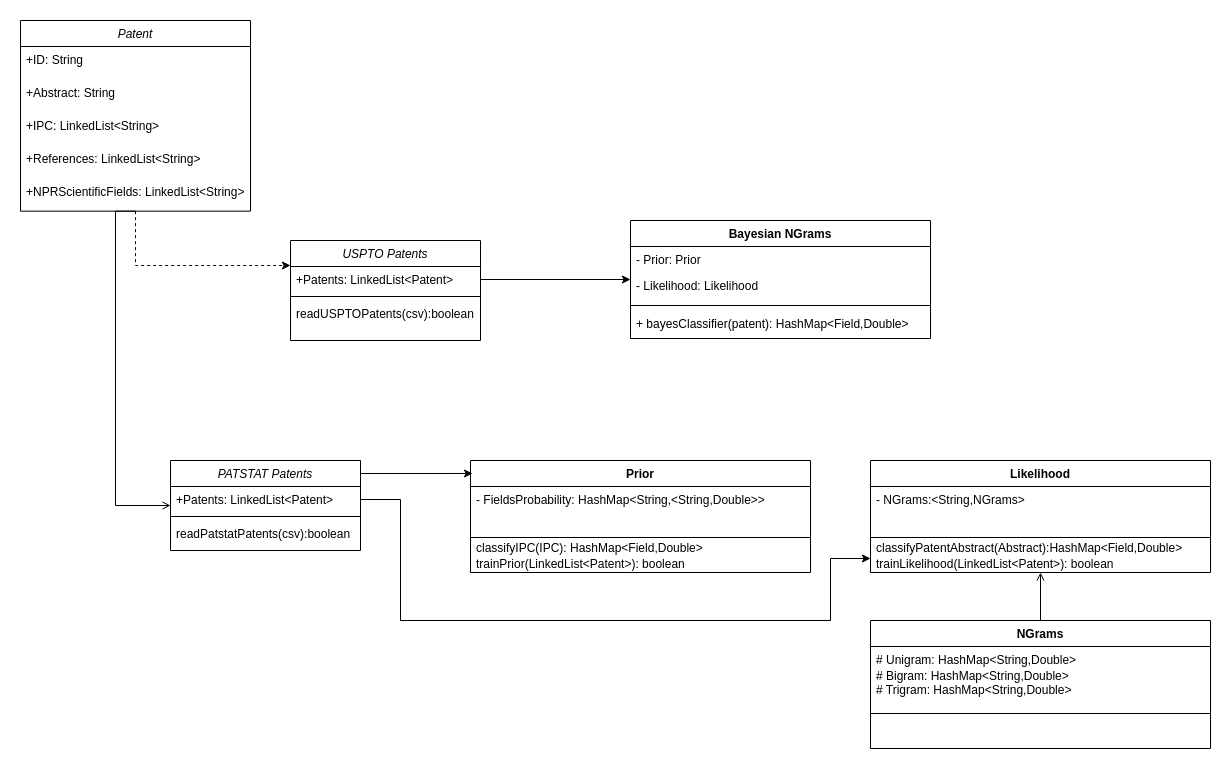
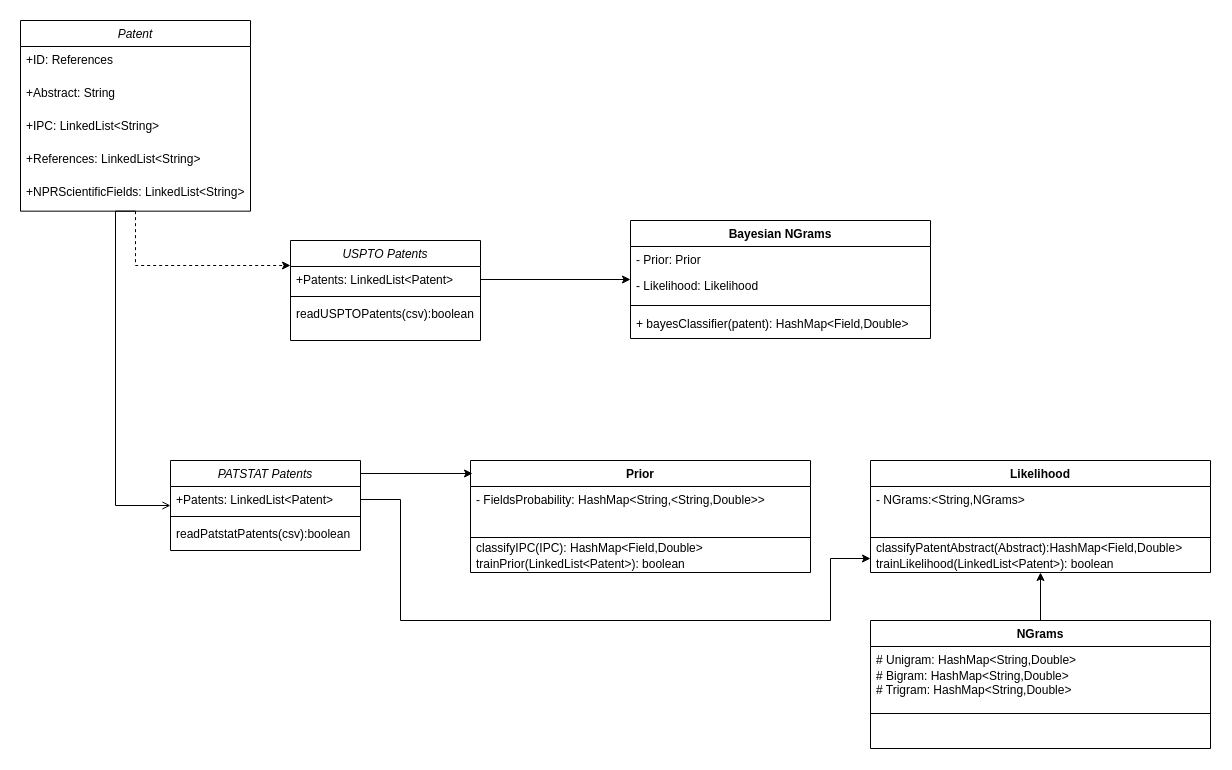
  <mxCell id="0" />
  <mxCell id="1" parent="0" />
  <mxCell id="2" value="" style="group" vertex="1" connectable="0" parent="1"><mxGeometry x="20" y="20" width="230" height="190.67" as="geometry" /></mxCell>
  <mxCell id="3" value="Patent" style="swimlane;fontStyle=2;align=center;verticalAlign=top;childLayout=stackLayout;horizontal=1;startSize=26;horizontalStack=0;resizeParent=1;resizeLast=0;collapsible=1;marginBottom=0;rounded=0;shadow=0;strokeWidth=1;" parent="2" vertex="1"><mxGeometry width="230" height="190.67" as="geometry"><mxRectangle x="230" y="140" width="160" height="26" as="alternateBounds" /></mxGeometry></mxCell>
- <mxCell id="4" value="+ID: String" style="text;align=left;verticalAlign=top;spacingLeft=4;spacingRight=4;overflow=hidden;rotatable=0;points=[[0,0.5],[1,0.5]];portConstraint=eastwest;" parent="3" vertex="1"><mxGeometry y="26" width="230" height="32.933" as="geometry" /></mxCell>
+ <mxCell id="4" value="+ID: References" style="text;align=left;verticalAlign=top;spacingLeft=4;spacingRight=4;overflow=hidden;rotatable=0;points=[[0,0.5],[1,0.5]];portConstraint=eastwest;" parent="3" vertex="1"><mxGeometry y="26" width="230" height="32.933" as="geometry" /></mxCell>
  <mxCell id="5" value="+Abstract: String" style="text;align=left;verticalAlign=top;spacingLeft=4;spacingRight=4;overflow=hidden;rotatable=0;points=[[0,0.5],[1,0.5]];portConstraint=eastwest;rounded=0;shadow=0;html=0;" parent="3" vertex="1"><mxGeometry y="58.933" width="230" height="32.933" as="geometry" /></mxCell>
  <mxCell id="6" value="+IPC: LinkedList&lt;String&gt;" style="text;align=left;verticalAlign=top;spacingLeft=4;spacingRight=4;overflow=hidden;rotatable=0;points=[[0,0.5],[1,0.5]];portConstraint=eastwest;rounded=0;shadow=0;html=0;" parent="3" vertex="1"><mxGeometry y="91.867" width="230" height="32.933" as="geometry" /></mxCell>
  <mxCell id="7" value="+References: LinkedList&lt;String&gt;&#10;" style="text;align=left;verticalAlign=top;spacingLeft=4;spacingRight=4;overflow=hidden;rotatable=0;points=[[0,0.5],[1,0.5]];portConstraint=eastwest;rounded=0;shadow=0;html=0;" vertex="1" parent="3"><mxGeometry y="124.8" width="230" height="32.933" as="geometry" /></mxCell>
  <mxCell id="8" value="+NPRScientificFields: LinkedList&lt;String&gt;&#10;" style="text;align=left;verticalAlign=top;spacingLeft=4;spacingRight=4;overflow=hidden;rotatable=0;points=[[0,0.5],[1,0.5]];portConstraint=eastwest;rounded=0;shadow=0;html=0;" vertex="1" parent="3"><mxGeometry y="157.733" width="230" height="32.933" as="geometry" /></mxCell>
  <mxCell id="9" value="USPTO Patents" style="swimlane;fontStyle=2;align=center;verticalAlign=top;childLayout=stackLayout;horizontal=1;startSize=26;horizontalStack=0;resizeParent=1;resizeLast=0;collapsible=1;marginBottom=0;rounded=0;shadow=0;strokeWidth=1;" vertex="1" parent="1"><mxGeometry x="290" y="240" width="190" height="100" as="geometry"><mxRectangle x="230" y="140" width="160" height="26" as="alternateBounds" /></mxGeometry></mxCell>
  <mxCell id="10" value="+Patents: LinkedList&lt;Patent&gt;" style="text;align=left;verticalAlign=top;spacingLeft=4;spacingRight=4;overflow=hidden;rotatable=0;points=[[0,0.5],[1,0.5]];portConstraint=eastwest;rounded=0;shadow=0;html=0;" vertex="1" parent="9"><mxGeometry y="26" width="190" height="26" as="geometry" /></mxCell>
  <mxCell id="11" value="" style="line;strokeWidth=1;fillColor=none;align=left;verticalAlign=middle;spacingTop=-1;spacingLeft=3;spacingRight=3;rotatable=0;labelPosition=right;points=[];portConstraint=eastwest;" vertex="1" parent="9"><mxGeometry y="52" width="190" height="8" as="geometry" /></mxCell>
  <mxCell id="12" value="readUSPTOPatents(csv):boolean" style="text;align=left;verticalAlign=top;spacingLeft=4;spacingRight=4;overflow=hidden;rotatable=0;points=[[0,0.5],[1,0.5]];portConstraint=eastwest;rounded=0;shadow=0;html=0;" vertex="1" parent="9"><mxGeometry y="60" width="190" height="26" as="geometry" /></mxCell>
  <mxCell id="13" value="Bayesian NGrams" style="swimlane;fontStyle=1;align=center;verticalAlign=top;childLayout=stackLayout;horizontal=1;startSize=26;horizontalStack=0;resizeParent=1;resizeParentMax=0;resizeLast=0;collapsible=1;marginBottom=0;" vertex="1" parent="1"><mxGeometry x="630" y="220" width="300" height="118" as="geometry" /></mxCell>
  <mxCell id="14" value="- Prior: Prior" style="text;strokeColor=none;fillColor=none;align=left;verticalAlign=top;spacingLeft=4;spacingRight=4;overflow=hidden;rotatable=0;points=[[0,0.5],[1,0.5]];portConstraint=eastwest;" vertex="1" parent="13"><mxGeometry y="26" width="300" height="26" as="geometry" /></mxCell>
  <mxCell id="15" value="- Likelihood: Likelihood" style="text;strokeColor=none;fillColor=none;align=left;verticalAlign=top;spacingLeft=4;spacingRight=4;overflow=hidden;rotatable=0;points=[[0,0.5],[1,0.5]];portConstraint=eastwest;" vertex="1" parent="13"><mxGeometry y="52" width="300" height="28" as="geometry" /></mxCell>
  <mxCell id="16" value="" style="line;strokeWidth=1;fillColor=none;align=left;verticalAlign=middle;spacingTop=-1;spacingLeft=3;spacingRight=3;rotatable=0;labelPosition=right;points=[];portConstraint=eastwest;" vertex="1" parent="13"><mxGeometry y="80" width="300" height="10" as="geometry" /></mxCell>
  <mxCell id="17" value="+ bayesClassifier(patent): HashMap&lt;Field,Double&gt;" style="text;strokeColor=none;fillColor=none;align=left;verticalAlign=top;spacingLeft=4;spacingRight=4;overflow=hidden;rotatable=0;points=[[0,0.5],[1,0.5]];portConstraint=eastwest;" vertex="1" parent="13"><mxGeometry y="90" width="300" height="28" as="geometry" /></mxCell>
  <mxCell id="18" value="Prior" style="swimlane;fontStyle=1;align=center;verticalAlign=top;childLayout=stackLayout;horizontal=1;startSize=26;horizontalStack=0;resizeParent=1;resizeParentMax=0;resizeLast=0;collapsible=1;marginBottom=0;" vertex="1" parent="1"><mxGeometry x="470" y="460" width="340" height="112" as="geometry" /></mxCell>
  <mxCell id="19" value="- FieldsProbability: HashMap&lt;String,&lt;String,Double&gt;&gt;" style="text;strokeColor=none;fillColor=none;align=left;verticalAlign=top;spacingLeft=4;spacingRight=4;overflow=hidden;rotatable=0;points=[[0,0.5],[1,0.5]];portConstraint=eastwest;" vertex="1" parent="18"><mxGeometry y="26" width="340" height="16" as="geometry" /></mxCell>
  <mxCell id="20" value="" style="line;strokeWidth=1;fillColor=none;align=left;verticalAlign=middle;spacingTop=-1;spacingLeft=3;spacingRight=3;rotatable=0;labelPosition=right;points=[];portConstraint=eastwest;" vertex="1" parent="18"><mxGeometry y="42" width="340" height="70" as="geometry" /></mxCell>
  <mxCell id="21" value="PATSTAT Patents" style="swimlane;fontStyle=2;align=center;verticalAlign=top;childLayout=stackLayout;horizontal=1;startSize=26;horizontalStack=0;resizeParent=1;resizeLast=0;collapsible=1;marginBottom=0;rounded=0;shadow=0;strokeWidth=1;" vertex="1" parent="1"><mxGeometry x="170" y="460" width="190" height="90" as="geometry"><mxRectangle x="230" y="140" width="160" height="26" as="alternateBounds" /></mxGeometry></mxCell>
  <mxCell id="22" value="+Patents: LinkedList&lt;Patent&gt;" style="text;align=left;verticalAlign=top;spacingLeft=4;spacingRight=4;overflow=hidden;rotatable=0;points=[[0,0.5],[1,0.5]];portConstraint=eastwest;rounded=0;shadow=0;html=0;" vertex="1" parent="21"><mxGeometry y="26" width="190" height="26" as="geometry" /></mxCell>
  <mxCell id="23" value="" style="line;strokeWidth=1;fillColor=none;align=left;verticalAlign=middle;spacingTop=-1;spacingLeft=3;spacingRight=3;rotatable=0;labelPosition=right;points=[];portConstraint=eastwest;" vertex="1" parent="21"><mxGeometry y="52" width="190" height="8" as="geometry" /></mxCell>
  <mxCell id="24" value="readPatstatPatents(csv):boolean" style="text;align=left;verticalAlign=top;spacingLeft=4;spacingRight=4;overflow=hidden;rotatable=0;points=[[0,0.5],[1,0.5]];portConstraint=eastwest;rounded=0;shadow=0;html=0;" vertex="1" parent="21"><mxGeometry y="60" width="190" height="26" as="geometry" /></mxCell>
  <mxCell id="25" style="edgeStyle=orthogonalEdgeStyle;rounded=0;sketch=0;orthogonalLoop=1;jettySize=auto;html=1;exitX=0.5;exitY=1;exitDx=0;exitDy=0;entryX=0;entryY=0.5;entryDx=0;entryDy=0;shadow=0;startArrow=none;startFill=0;strokeColor=#000000;fillColor=none;endArrow=open;" edge="1" parent="1" source="3" target="21"><mxGeometry relative="1" as="geometry"><Array as="points"><mxPoint x="115" y="211" /><mxPoint x="115" y="505" /></Array></mxGeometry></mxCell>
  <mxCell id="26" style="edgeStyle=orthogonalEdgeStyle;rounded=0;sketch=0;orthogonalLoop=1;jettySize=auto;html=1;exitX=1;exitY=0.5;exitDx=0;exitDy=0;entryX=0;entryY=0.5;entryDx=0;entryDy=0;shadow=0;startArrow=none;startFill=0;strokeColor=#000000;fillColor=none;" edge="1" parent="1" source="10" target="13"><mxGeometry relative="1" as="geometry" /></mxCell>
  <mxCell id="27" style="edgeStyle=orthogonalEdgeStyle;rounded=0;sketch=0;orthogonalLoop=1;jettySize=auto;html=1;exitX=0.5;exitY=1;exitDx=0;exitDy=0;entryX=0;entryY=0.25;entryDx=0;entryDy=0;shadow=0;startArrow=none;startFill=0;strokeColor=#000000;fillColor=none;dashed=1;" edge="1" parent="1" source="3" target="9"><mxGeometry relative="1" as="geometry" /></mxCell>
  <mxCell id="28" value="classifyIPC(IPC): HashMap&lt;Field,Double&gt;" style="text;strokeColor=none;fillColor=none;align=left;verticalAlign=top;spacingLeft=4;spacingRight=4;overflow=hidden;rotatable=0;points=[[0,0.5],[1,0.5]];portConstraint=eastwest;" vertex="1" parent="1"><mxGeometry x="470" y="534" width="340" height="16" as="geometry" /></mxCell>
- <mxCell id="29" style="edgeStyle=orthogonalEdgeStyle;rounded=0;sketch=0;orthogonalLoop=1;jettySize=auto;html=1;exitX=0.5;exitY=0;exitDx=0;exitDy=0;entryX=0.5;entryY=1;entryDx=0;entryDy=0;shadow=0;startArrow=none;startFill=0;strokeColor=#000000;fillColor=none;endArrow=open;" edge="1" parent="1" source="30" target="34"><mxGeometry relative="1" as="geometry" /></mxCell>
+ <mxCell id="29" style="edgeStyle=orthogonalEdgeStyle;rounded=0;sketch=0;orthogonalLoop=1;jettySize=auto;html=1;exitX=0.5;exitY=0;exitDx=0;exitDy=0;entryX=0.5;entryY=1;entryDx=0;entryDy=0;shadow=0;startArrow=none;startFill=0;strokeColor=#000000;fillColor=none;" edge="1" parent="1" source="30" target="34"><mxGeometry relative="1" as="geometry" /></mxCell>
  <mxCell id="30" value="NGrams" style="swimlane;fontStyle=1;align=center;verticalAlign=top;childLayout=stackLayout;horizontal=1;startSize=26;horizontalStack=0;resizeParent=1;resizeParentMax=0;resizeLast=0;collapsible=1;marginBottom=0;" vertex="1" parent="1"><mxGeometry x="870" y="620" width="340" height="128" as="geometry" /></mxCell>
  <mxCell id="31" value="# Unigram: HashMap&lt;String,Double&gt;" style="text;strokeColor=none;fillColor=none;align=left;verticalAlign=top;spacingLeft=4;spacingRight=4;overflow=hidden;rotatable=0;points=[[0,0.5],[1,0.5]];portConstraint=eastwest;" vertex="1" parent="30"><mxGeometry y="26" width="340" height="16" as="geometry" /></mxCell>
  <mxCell id="32" value="# Bigram: HashMap&lt;String,Double&gt;" style="text;strokeColor=none;fillColor=none;align=left;verticalAlign=top;spacingLeft=4;spacingRight=4;overflow=hidden;rotatable=0;points=[[0,0.5],[1,0.5]];portConstraint=eastwest;" vertex="1" parent="30"><mxGeometry y="42" width="340" height="16" as="geometry" /></mxCell>
  <mxCell id="33" value="" style="line;strokeWidth=1;fillColor=none;align=left;verticalAlign=middle;spacingTop=-1;spacingLeft=3;spacingRight=3;rotatable=0;labelPosition=right;points=[];portConstraint=eastwest;" vertex="1" parent="30"><mxGeometry y="58" width="340" height="70" as="geometry" /></mxCell>
  <mxCell id="34" value="Likelihood" style="swimlane;fontStyle=1;align=center;verticalAlign=top;childLayout=stackLayout;horizontal=1;startSize=26;horizontalStack=0;resizeParent=1;resizeParentMax=0;resizeLast=0;collapsible=1;marginBottom=0;" vertex="1" parent="1"><mxGeometry x="870" y="460" width="340" height="112" as="geometry" /></mxCell>
  <mxCell id="35" value="- NGrams:&lt;String,NGrams&gt;" style="text;strokeColor=none;fillColor=none;align=left;verticalAlign=top;spacingLeft=4;spacingRight=4;overflow=hidden;rotatable=0;points=[[0,0.5],[1,0.5]];portConstraint=eastwest;" vertex="1" parent="34"><mxGeometry y="26" width="340" height="16" as="geometry" /></mxCell>
  <mxCell id="36" value="" style="line;strokeWidth=1;fillColor=none;align=left;verticalAlign=middle;spacingTop=-1;spacingLeft=3;spacingRight=3;rotatable=0;labelPosition=right;points=[];portConstraint=eastwest;" vertex="1" parent="34"><mxGeometry y="42" width="340" height="70" as="geometry" /></mxCell>
  <mxCell id="37" value="classifyPatentAbstract(Abstract):HashMap&lt;Field,Double&gt;" style="text;strokeColor=none;fillColor=none;align=left;verticalAlign=top;spacingLeft=4;spacingRight=4;overflow=hidden;rotatable=0;points=[[0,0.5],[1,0.5]];portConstraint=eastwest;" vertex="1" parent="1"><mxGeometry x="870" y="534" width="340" height="16" as="geometry" /></mxCell>
  <mxCell id="38" value="trainPrior(LinkedList&lt;Patent&gt;): boolean" style="text;strokeColor=none;fillColor=none;align=left;verticalAlign=top;spacingLeft=4;spacingRight=4;overflow=hidden;rotatable=0;points=[[0,0.5],[1,0.5]];portConstraint=eastwest;" vertex="1" parent="1"><mxGeometry x="470" y="550" width="340" height="16" as="geometry" /></mxCell>
  <mxCell id="39" style="edgeStyle=orthogonalEdgeStyle;rounded=0;sketch=0;orthogonalLoop=1;jettySize=auto;html=1;exitX=1;exitY=0.5;exitDx=0;exitDy=0;entryX=0.006;entryY=0.116;entryDx=0;entryDy=0;shadow=0;startArrow=none;startFill=0;strokeColor=#000000;fillColor=none;entryPerimeter=0;" edge="1" parent="1" source="22" target="18"><mxGeometry relative="1" as="geometry"><Array as="points"><mxPoint x="360" y="473" /></Array></mxGeometry></mxCell>
  <mxCell id="40" value="trainLikelihood(LinkedList&lt;Patent&gt;): boolean" style="text;strokeColor=none;fillColor=none;align=left;verticalAlign=top;spacingLeft=4;spacingRight=4;overflow=hidden;rotatable=0;points=[[0,0.5],[1,0.5]];portConstraint=eastwest;" vertex="1" parent="1"><mxGeometry x="870" y="550" width="340" height="16" as="geometry" /></mxCell>
  <mxCell id="41" style="edgeStyle=orthogonalEdgeStyle;rounded=0;sketch=0;orthogonalLoop=1;jettySize=auto;html=1;exitX=1;exitY=0.5;exitDx=0;exitDy=0;entryX=0;entryY=0.5;entryDx=0;entryDy=0;shadow=0;startArrow=none;startFill=0;strokeColor=#000000;fillColor=none;" edge="1" parent="1" source="22" target="40"><mxGeometry relative="1" as="geometry"><Array as="points"><mxPoint x="400" y="499" /><mxPoint x="400" y="620" /><mxPoint x="830" y="620" /><mxPoint x="830" y="558" /></Array></mxGeometry></mxCell>
  <mxCell id="42" value="# Trigram: HashMap&lt;String,Double&gt;" style="text;strokeColor=none;fillColor=none;align=left;verticalAlign=top;spacingLeft=4;spacingRight=4;overflow=hidden;rotatable=0;points=[[0,0.5],[1,0.5]];portConstraint=eastwest;" vertex="1" parent="1"><mxGeometry x="870" y="676" width="340" height="16" as="geometry" /></mxCell>
